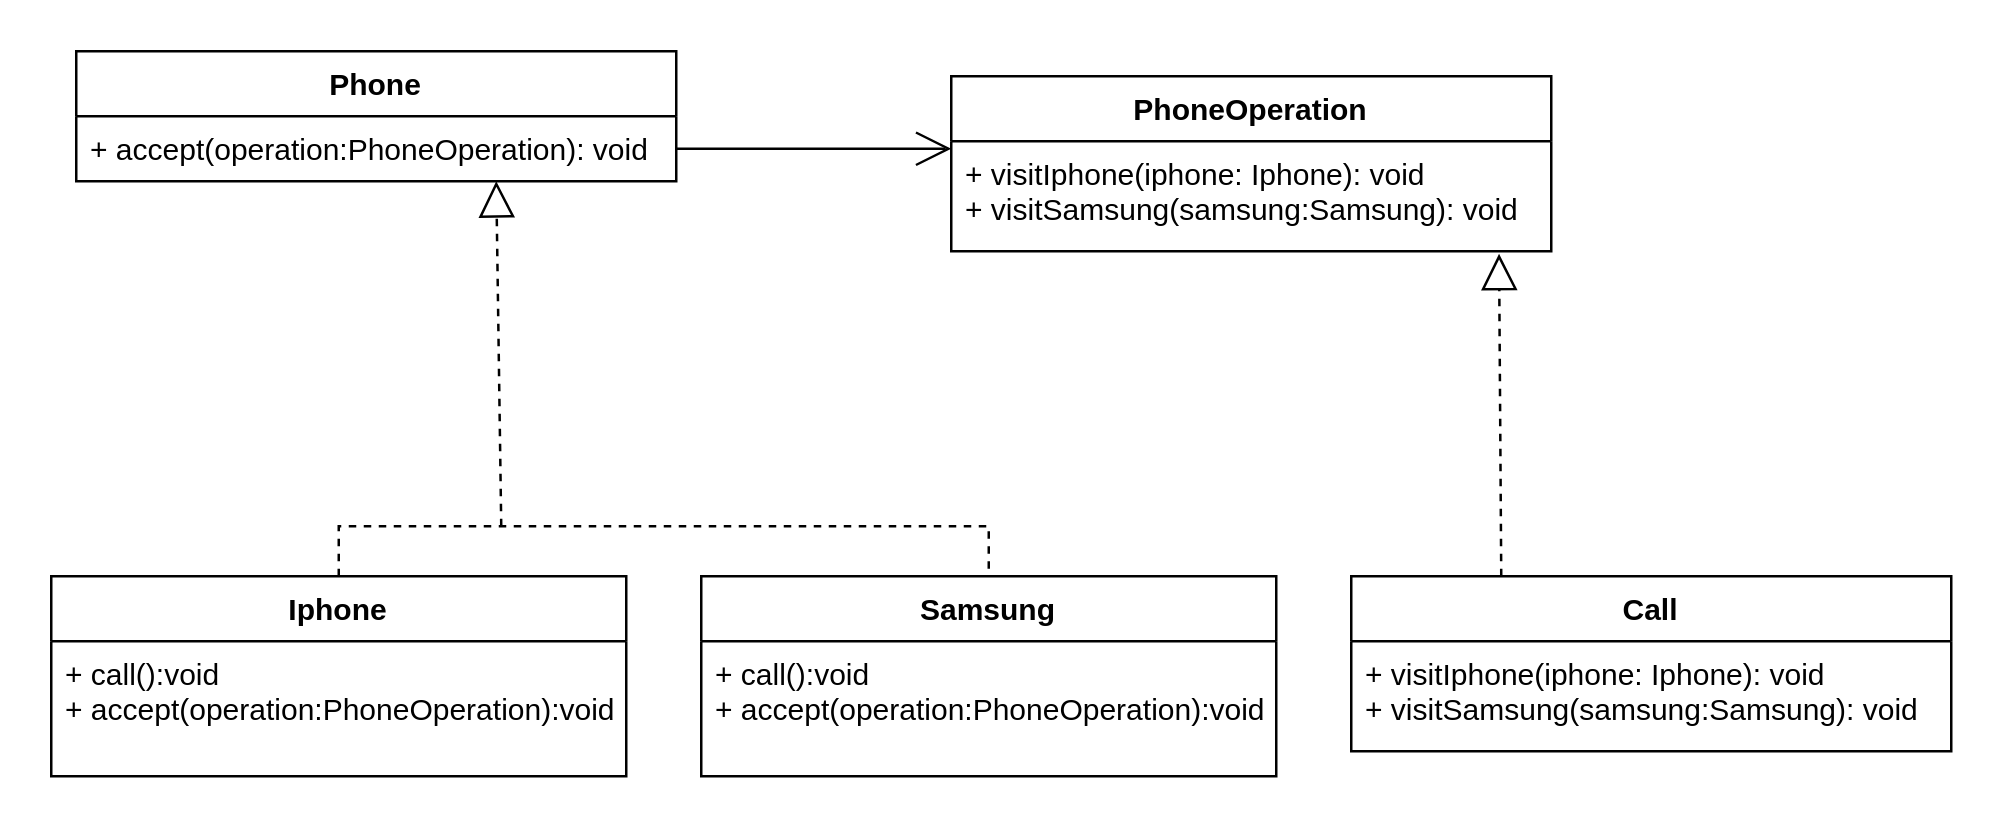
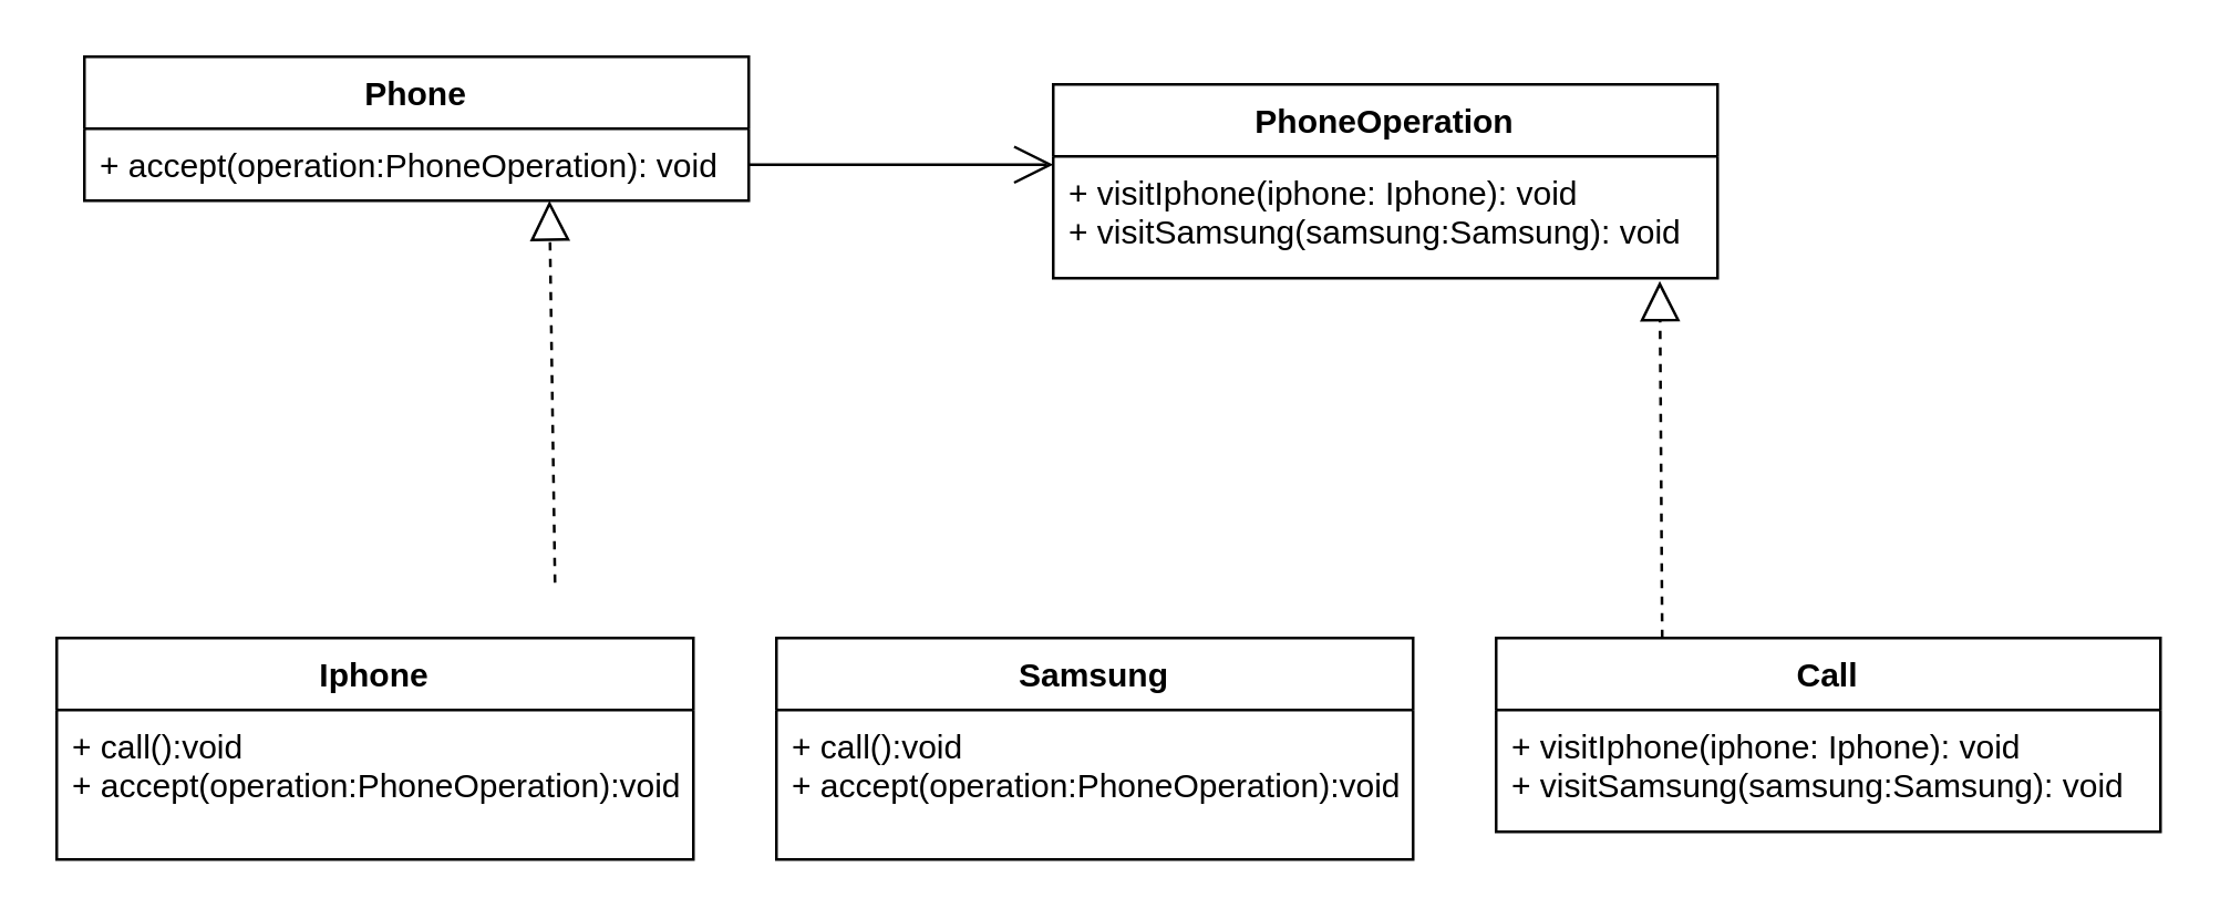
  <mxCell id="0" />
  <mxCell id="1" parent="0" />
  <mxCell id="2" value="Phone" style="swimlane;fontStyle=1;align=center;verticalAlign=top;childLayout=stackLayout;horizontal=1;startSize=26;horizontalStack=0;resizeParent=1;resizeParentMax=0;resizeLast=0;collapsible=1;marginBottom=0;" vertex="1" parent="1"><mxGeometry x="30" y="20" width="240" height="52" as="geometry" /></mxCell>
  <mxCell id="3" value="+ accept(operation:PhoneOperation): void" style="text;strokeColor=none;fillColor=none;align=left;verticalAlign=top;spacingLeft=4;spacingRight=4;overflow=hidden;rotatable=0;points=[[0,0.5],[1,0.5]];portConstraint=eastwest;" vertex="1" parent="2"><mxGeometry y="26" width="240" height="26" as="geometry" /></mxCell>
  <mxCell id="4" value="PhoneOperation" style="swimlane;fontStyle=1;align=center;verticalAlign=top;childLayout=stackLayout;horizontal=1;startSize=26;horizontalStack=0;resizeParent=1;resizeParentMax=0;resizeLast=0;collapsible=1;marginBottom=0;" vertex="1" parent="1"><mxGeometry x="380" y="30" width="240" height="70" as="geometry" /></mxCell>
  <mxCell id="5" value="+ visitIphone(iphone: Iphone): void&#10;+ visitSamsung(samsung:Samsung): void" style="text;strokeColor=none;fillColor=none;align=left;verticalAlign=top;spacingLeft=4;spacingRight=4;overflow=hidden;rotatable=0;points=[[0,0.5],[1,0.5]];portConstraint=eastwest;" vertex="1" parent="4"><mxGeometry y="26" width="240" height="44" as="geometry" /></mxCell>
- <mxCell id="6" style="edgeStyle=orthogonalEdgeStyle;rounded=0;orthogonalLoop=1;jettySize=auto;html=1;exitX=0.5;exitY=0;exitDx=0;exitDy=0;entryX=0.5;entryY=0;entryDx=0;entryDy=0;dashed=1;endArrow=none;endFill=0;" edge="1" parent="1" source="7" target="9"><mxGeometry relative="1" as="geometry" /></mxCell>
  <mxCell id="7" value="Iphone" style="swimlane;fontStyle=1;align=center;verticalAlign=top;childLayout=stackLayout;horizontal=1;startSize=26;horizontalStack=0;resizeParent=1;resizeParentMax=0;resizeLast=0;collapsible=1;marginBottom=0;" vertex="1" parent="1"><mxGeometry x="20" y="230" width="230" height="80" as="geometry" /></mxCell>
  <mxCell id="8" value="+ call():void&#10;+ accept(operation:PhoneOperation):void" style="text;strokeColor=none;fillColor=none;align=left;verticalAlign=top;spacingLeft=4;spacingRight=4;overflow=hidden;rotatable=0;points=[[0,0.5],[1,0.5]];portConstraint=eastwest;" vertex="1" parent="7"><mxGeometry y="26" width="230" height="54" as="geometry" /></mxCell>
  <mxCell id="9" value="Samsung" style="swimlane;fontStyle=1;align=center;verticalAlign=top;childLayout=stackLayout;horizontal=1;startSize=26;horizontalStack=0;resizeParent=1;resizeParentMax=0;resizeLast=0;collapsible=1;marginBottom=0;" vertex="1" parent="1"><mxGeometry x="280" y="230" width="230" height="80" as="geometry" /></mxCell>
  <mxCell id="10" value="+ call():void&#10;+ accept(operation:PhoneOperation):void" style="text;strokeColor=none;fillColor=none;align=left;verticalAlign=top;spacingLeft=4;spacingRight=4;overflow=hidden;rotatable=0;points=[[0,0.5],[1,0.5]];portConstraint=eastwest;" vertex="1" parent="9"><mxGeometry y="26" width="230" height="54" as="geometry" /></mxCell>
  <mxCell id="11" value="Call" style="swimlane;fontStyle=1;align=center;verticalAlign=top;childLayout=stackLayout;horizontal=1;startSize=26;horizontalStack=0;resizeParent=1;resizeParentMax=0;resizeLast=0;collapsible=1;marginBottom=0;" vertex="1" parent="1"><mxGeometry x="540" y="230" width="240" height="70" as="geometry" /></mxCell>
  <mxCell id="12" value="+ visitIphone(iphone: Iphone): void&#10;+ visitSamsung(samsung:Samsung): void" style="text;strokeColor=none;fillColor=none;align=left;verticalAlign=top;spacingLeft=4;spacingRight=4;overflow=hidden;rotatable=0;points=[[0,0.5],[1,0.5]];portConstraint=eastwest;" vertex="1" parent="11"><mxGeometry y="26" width="240" height="44" as="geometry" /></mxCell>
  <mxCell id="13" value="" style="endArrow=block;dashed=1;endFill=0;endSize=12;html=1;entryX=0.7;entryY=1;entryDx=0;entryDy=0;entryPerimeter=0;" edge="1" parent="1" target="3"><mxGeometry width="160" relative="1" as="geometry"><mxPoint x="200" y="210" as="sourcePoint" /><mxPoint x="490" y="230" as="targetPoint" /></mxGeometry></mxCell>
  <mxCell id="14" value="" style="endArrow=block;dashed=1;endFill=0;endSize=12;html=1;exitX=0.25;exitY=0;exitDx=0;exitDy=0;entryX=0.913;entryY=1.023;entryDx=0;entryDy=0;entryPerimeter=0;" edge="1" parent="1" source="11" target="5"><mxGeometry width="160" relative="1" as="geometry"><mxPoint x="330" y="230" as="sourcePoint" /><mxPoint x="490" y="230" as="targetPoint" /></mxGeometry></mxCell>
  <mxCell id="15" value="" style="endArrow=open;endFill=1;endSize=12;html=1;exitX=1;exitY=0.5;exitDx=0;exitDy=0;" edge="1" parent="1" source="3"><mxGeometry width="160" relative="1" as="geometry"><mxPoint x="330" y="230" as="sourcePoint" /><mxPoint x="380" y="59" as="targetPoint" /></mxGeometry></mxCell>
